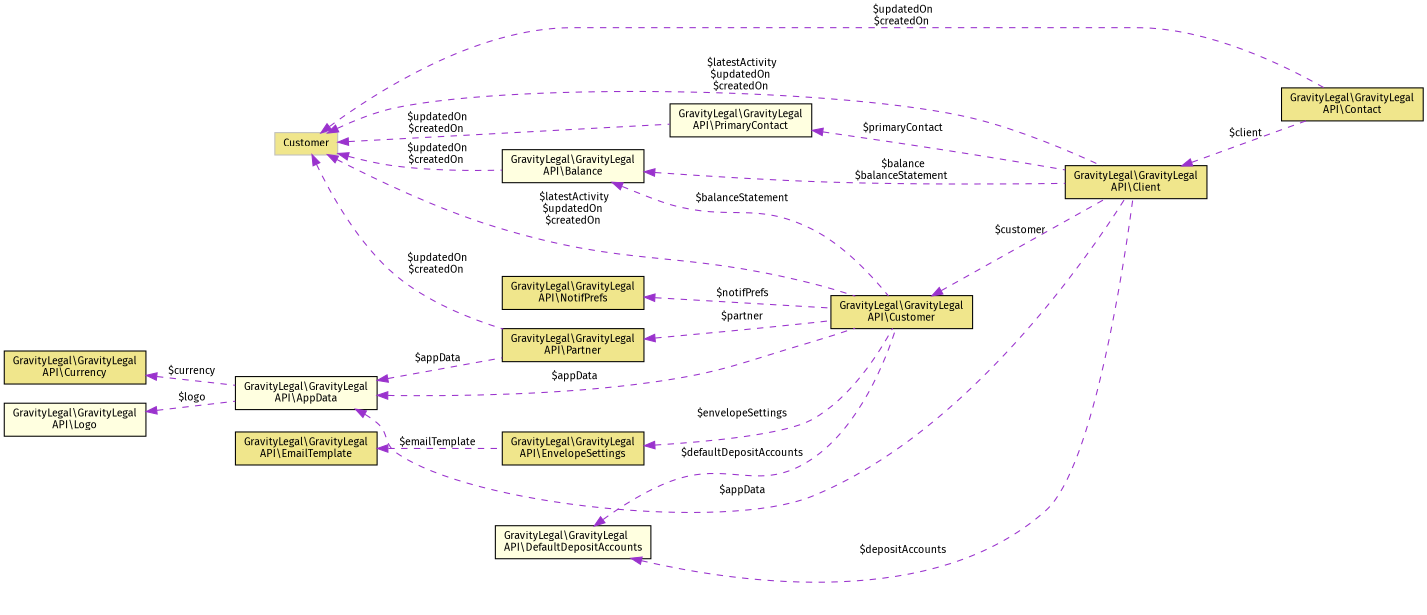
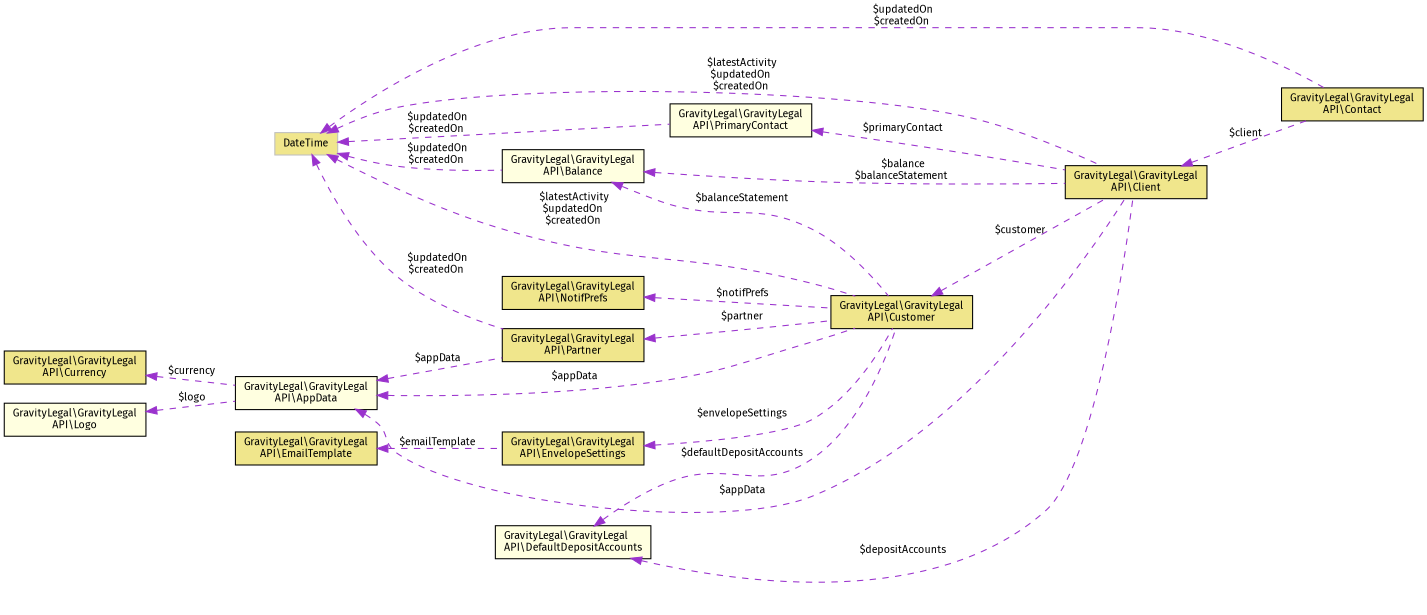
  digraph {
    rankdir=LR
    fontname="Fira Sans"
    node [color=black fillcolor=khaki fontname="Fira Sans" fontsize=10 shape=record style=filled]
    edge [color=darkorchid3 dir=back fontname="Fira Sans" fontsize=10 labelfontname=Helvetica labelfontsize=10 style=dashed]
    n1 [fontcolor=black height=0.2 label="GravityLegal\\GravityLegal\lAPI\\Contact" width=0.4]
-   n2 [color=grey75 height=0.2 label=Customer width=0.4]
+   n2 [color=grey75 height=0.2 label=DateTime width=0.4]
    n3 [height=0.2 label="GravityLegal\\GravityLegal\lAPI\\Client" width=0.4]
    n4 [fillcolor=lightyellow height=0.2 label="GravityLegal\\GravityLegal\lAPI\\PrimaryContact" width=0.4]
    n5 [fillcolor=lightyellow height=0.2 label="GravityLegal\\GravityLegal\lAPI\\Balance" width=0.4]
    n6 [height=0.2 label="GravityLegal\\GravityLegal\lAPI\\Customer" width=0.4]
    n7 [height=0.2 label="GravityLegal\\GravityLegal\lAPI\\Partner" width=0.4]
    n8 [fillcolor=lightyellow height=0.2 label="GravityLegal\\GravityLegal\lAPI\\DefaultDepositAccounts" width=0.4]
    n9 [fillcolor=lightyellow height=0.2 label="GravityLegal\\GravityLegal\lAPI\\AppData" width=0.4]
    n10 [height=0.2 label="GravityLegal\\GravityLegal\lAPI\\Currency" width=0.4]
    n11 [fillcolor=lightyellow height=0.2 label="GravityLegal\\GravityLegal\lAPI\\Logo" width=0.4]
    Node11 [height=0.2 label="GravityLegal\\GravityLegal\lAPI\\NotifPrefs" width=0.4]
    n13 [height=0.2 label="GravityLegal\\GravityLegal\lAPI\\EnvelopeSettings" width=0.4]
    n14 [height=0.2 label="GravityLegal\\GravityLegal\lAPI\\EmailTemplate" width=0.4]
    n2 -> n1 [label=" $updatedOn\n$createdOn"]
    n2 -> n3 [label=" $latestActivity\n$updatedOn\n$createdOn"]
    n2 -> n4 [label=" $updatedOn\n$createdOn"]
    n2 -> n5 [label=" $updatedOn\n$createdOn"]
    n2 -> n6 [label=" $latestActivity\n$updatedOn\n$createdOn"]
    n2 -> n7 [label=" $updatedOn\n$createdOn"]
    n3 -> n1 [label=" $client"]
    n4 -> n3 [label=" $primaryContact"]
    n5 -> n3 [label=" $balance\n$balanceStatement"]
    n5 -> n6 [label=" $balanceStatement"]
    n6 -> n3 [label=" $customer"]
    n7 -> n6 [label=" $partner"]
    n8 -> n3 [label=" $depositAccounts"]
    n8 -> n6 [label=" $defaultDepositAccounts"]
    n9 -> n3 [label=" $appData"]
    n9 -> n6 [label=" $appData"]
    n9 -> n7 [label=" $appData"]
    n10 -> n9 [label=" $currency"]
    n11 -> n9 [label=" $logo"]
    Node11 -> n6 [label=" $notifPrefs"]
    n13 -> n6 [label=" $envelopeSettings"]
    n14 -> n13 [label=" $emailTemplate"]
  }
